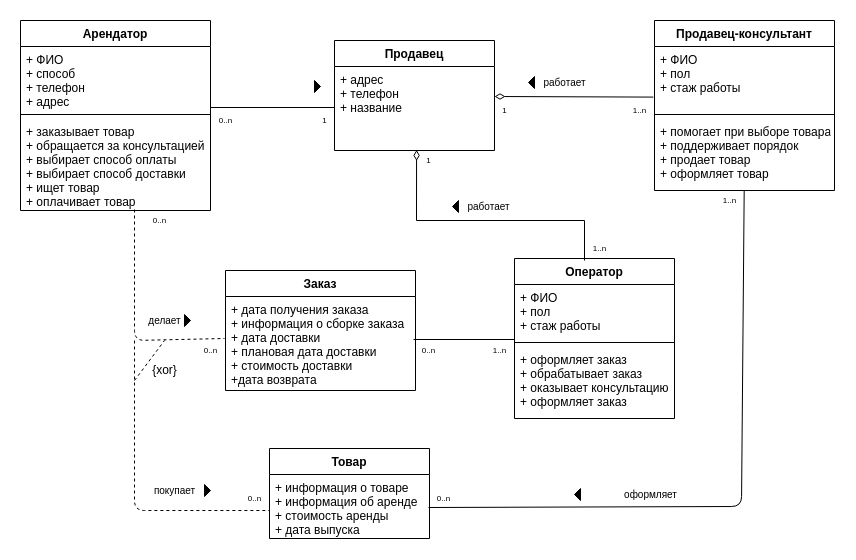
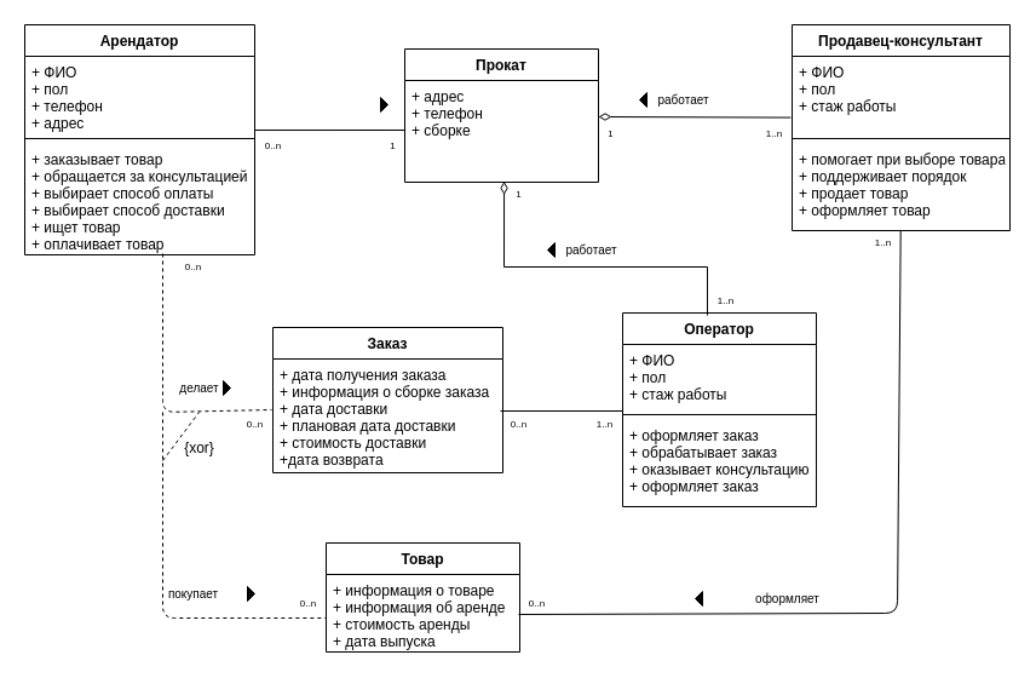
  <mxCell id="0" />
  <mxCell id="1" parent="0" />
  <mxCell id="2" value="Арендатор" style="swimlane;fontStyle=1;align=center;verticalAlign=top;childLayout=stackLayout;horizontal=1;startSize=26;horizontalStack=0;resizeParent=1;resizeParentMax=0;resizeLast=0;collapsible=1;marginBottom=0;" parent="1" vertex="1"><mxGeometry x="20" y="20" width="190" height="190" as="geometry" /></mxCell>
- <mxCell id="3" value="+ ФИО&#10;+ способ&#10;+ телефон &#10;+ адрес" style="text;strokeColor=none;fillColor=none;align=left;verticalAlign=top;spacingLeft=4;spacingRight=4;overflow=hidden;rotatable=0;points=[[0,0.5],[1,0.5]];portConstraint=eastwest;" parent="2" vertex="1"><mxGeometry y="26" width="190" height="64" as="geometry" /></mxCell>
+ <mxCell id="3" value="+ ФИО&#10;+ пол&#10;+ телефон &#10;+ адрес" style="text;strokeColor=none;fillColor=none;align=left;verticalAlign=top;spacingLeft=4;spacingRight=4;overflow=hidden;rotatable=0;points=[[0,0.5],[1,0.5]];portConstraint=eastwest;" parent="2" vertex="1"><mxGeometry y="26" width="190" height="64" as="geometry" /></mxCell>
  <mxCell id="4" value="" style="line;strokeWidth=1;fillColor=none;align=left;verticalAlign=middle;spacingTop=-1;spacingLeft=3;spacingRight=3;rotatable=0;labelPosition=right;points=[];portConstraint=eastwest;" parent="2" vertex="1"><mxGeometry y="90" width="190" height="8" as="geometry" /></mxCell>
  <mxCell id="5" value="+ заказывает товар&#10;+ обращается за консультацией&#10;+ выбирает способ оплаты&#10;+ выбирает способ доставки&#10;+ ищет товар&#10;+ оплачивает товар" style="text;strokeColor=none;fillColor=none;align=left;verticalAlign=top;spacingLeft=4;spacingRight=4;overflow=hidden;rotatable=0;points=[[0,0.5],[1,0.5]];portConstraint=eastwest;" parent="2" vertex="1"><mxGeometry y="98" width="190" height="92" as="geometry" /></mxCell>
- <mxCell id="6" value="Продавец" style="swimlane;fontStyle=1;align=center;verticalAlign=top;childLayout=stackLayout;horizontal=1;startSize=26;horizontalStack=0;resizeParent=1;resizeParentMax=0;resizeLast=0;collapsible=1;marginBottom=0;" parent="1" vertex="1"><mxGeometry x="334" y="40" width="160" height="110" as="geometry" /></mxCell>
- <mxCell id="7" value="+ адрес&#10;+ телефон&#10;+ название" style="text;strokeColor=none;fillColor=none;align=left;verticalAlign=top;spacingLeft=4;spacingRight=4;overflow=hidden;rotatable=0;points=[[0,0.5],[1,0.5]];portConstraint=eastwest;" parent="6" vertex="1"><mxGeometry y="26" width="160" height="84" as="geometry" /></mxCell>
+ <mxCell id="6" value="Прокат" style="swimlane;fontStyle=1;align=center;verticalAlign=top;childLayout=stackLayout;horizontal=1;startSize=26;horizontalStack=0;resizeParent=1;resizeParentMax=0;resizeLast=0;collapsible=1;marginBottom=0;" parent="1" vertex="1"><mxGeometry x="334" y="40" width="160" height="110" as="geometry" /></mxCell>
+ <mxCell id="7" value="+ адрес&#10;+ телефон&#10;+ сборке" style="text;strokeColor=none;fillColor=none;align=left;verticalAlign=top;spacingLeft=4;spacingRight=4;overflow=hidden;rotatable=0;points=[[0,0.5],[1,0.5]];portConstraint=eastwest;" parent="6" vertex="1"><mxGeometry y="26" width="160" height="84" as="geometry" /></mxCell>
  <mxCell id="8" value="Продавец-консультант" style="swimlane;fontStyle=1;align=center;verticalAlign=top;childLayout=stackLayout;horizontal=1;startSize=26;horizontalStack=0;resizeParent=1;resizeParentMax=0;resizeLast=0;collapsible=1;marginBottom=0;" parent="1" vertex="1"><mxGeometry x="654" y="20" width="180" height="170" as="geometry" /></mxCell>
  <mxCell id="9" value="+ ФИО&#10;+ пол&#10;+ стаж работы" style="text;strokeColor=none;fillColor=none;align=left;verticalAlign=top;spacingLeft=4;spacingRight=4;overflow=hidden;rotatable=0;points=[[0,0.5],[1,0.5]];portConstraint=eastwest;" parent="8" vertex="1"><mxGeometry y="26" width="180" height="64" as="geometry" /></mxCell>
  <mxCell id="10" value="" style="line;strokeWidth=1;fillColor=none;align=left;verticalAlign=middle;spacingTop=-1;spacingLeft=3;spacingRight=3;rotatable=0;labelPosition=right;points=[];portConstraint=eastwest;" parent="8" vertex="1"><mxGeometry y="90" width="180" height="8" as="geometry" /></mxCell>
  <mxCell id="11" value="+ помогает при выборе товара&#10;+ поддерживает порядок&#10;+ продает товар&#10;+ оформляет товар" style="text;strokeColor=none;fillColor=none;align=left;verticalAlign=top;spacingLeft=4;spacingRight=4;overflow=hidden;rotatable=0;points=[[0,0.5],[1,0.5]];portConstraint=eastwest;" parent="8" vertex="1"><mxGeometry y="98" width="180" height="72" as="geometry" /></mxCell>
  <mxCell id="12" value="" style="triangle;aspect=fixed;fillColor=#000000;fontSize=8;" parent="1" vertex="1"><mxGeometry x="314" y="80" width="6" height="12" as="geometry" /></mxCell>
  <mxCell id="13" value="0..n" style="text;html=1;align=center;verticalAlign=middle;resizable=0;points=[];autosize=1;strokeColor=none;fontSize=8;" parent="1" vertex="1"><mxGeometry x="210" y="110" width="30" height="20" as="geometry" /></mxCell>
  <mxCell id="14" value="1" style="text;html=1;align=center;verticalAlign=middle;resizable=0;points=[];autosize=1;strokeColor=none;fontSize=8;" parent="1" vertex="1"><mxGeometry x="314" y="110" width="20" height="20" as="geometry" /></mxCell>
  <mxCell id="15" value="" style="endArrow=none;startArrow=diamondThin;endFill=0;startFill=0;html=1;verticalAlign=bottom;labelBackgroundColor=none;strokeWidth=1;startSize=8;endSize=8;shadow=0;fontSize=8;align=center;rounded=0;entryX=0.96;entryY=-0.17;entryDx=0;entryDy=0;entryPerimeter=0;" parent="1" target="19" edge="1"><mxGeometry width="160" relative="1" as="geometry"><mxPoint x="494" y="96" as="sourcePoint" /><mxPoint x="624" y="96" as="targetPoint" /></mxGeometry></mxCell>
  <mxCell id="16" value="" style="triangle;aspect=fixed;fillColor=#000000;fontSize=8;direction=west;" parent="1" vertex="1"><mxGeometry x="528" y="76" width="6" height="12" as="geometry" /></mxCell>
  <mxCell id="17" value="&lt;font style=&quot;font-size: 10px&quot;&gt;работает&lt;/font&gt;" style="text;html=1;align=center;verticalAlign=middle;resizable=0;points=[];autosize=1;strokeColor=none;fontSize=8;" parent="1" vertex="1"><mxGeometry x="534" y="72" width="60" height="20" as="geometry" /></mxCell>
  <mxCell id="18" value="1" style="text;html=1;align=center;verticalAlign=middle;resizable=0;points=[];autosize=1;strokeColor=none;fontSize=8;" parent="1" vertex="1"><mxGeometry x="494" y="100" width="20" height="20" as="geometry" /></mxCell>
  <mxCell id="19" value="1..n" style="text;html=1;align=center;verticalAlign=middle;resizable=0;points=[];autosize=1;strokeColor=none;fontSize=8;" parent="1" vertex="1"><mxGeometry x="624" y="100" width="30" height="20" as="geometry" /></mxCell>
  <mxCell id="20" value="Заказ" style="swimlane;fontStyle=1;align=center;verticalAlign=top;childLayout=stackLayout;horizontal=1;startSize=26;horizontalStack=0;resizeParent=1;resizeParentMax=0;resizeLast=0;collapsible=1;marginBottom=0;fontSize=12;" parent="1" vertex="1"><mxGeometry x="225" y="270" width="190" height="120" as="geometry" /></mxCell>
  <mxCell id="21" value="+ дата получения заказа&#10;+ информация о сборке заказа&#10;+ дата доставки&#10;+ плановая дата доставки&#10;+ стоимость доставки&#10;+дата возврата" style="text;strokeColor=none;fillColor=none;align=left;verticalAlign=top;spacingLeft=4;spacingRight=4;overflow=hidden;rotatable=0;points=[[0,0.5],[1,0.5]];portConstraint=eastwest;" parent="20" vertex="1"><mxGeometry y="26" width="190" height="94" as="geometry" /></mxCell>
  <mxCell id="22" value="" style="endArrow=none;html=1;exitX=0;exitY=0.95;exitDx=0;exitDy=0;exitPerimeter=0;" parent="1" source="40" target="11" edge="1"><mxGeometry width="50" height="50" relative="1" as="geometry"><mxPoint x="714" y="530" as="sourcePoint" /><mxPoint x="714" y="190" as="targetPoint" /><Array as="points"><mxPoint x="741" y="506" /></Array></mxGeometry></mxCell>
  <mxCell id="23" value="" style="triangle;aspect=fixed;fillColor=#000000;fontSize=8;direction=west;" parent="1" vertex="1"><mxGeometry x="452" y="200" width="6" height="12" as="geometry" /></mxCell>
  <mxCell id="24" value="&lt;font style=&quot;font-size: 10px&quot;&gt;делает&lt;/font&gt;" style="text;html=1;align=center;verticalAlign=middle;resizable=0;points=[];autosize=1;strokeColor=none;fontSize=8;" parent="1" vertex="1"><mxGeometry x="139" y="310" width="50" height="20" as="geometry" /></mxCell>
  <mxCell id="25" value="" style="triangle;aspect=fixed;fillColor=#000000;fontSize=8;direction=west;" parent="1" vertex="1"><mxGeometry x="574" y="488" width="6" height="12" as="geometry" /></mxCell>
  <mxCell id="26" value="&lt;font style=&quot;font-size: 10px&quot;&gt;оформляет&lt;/font&gt;" style="text;html=1;align=center;verticalAlign=middle;resizable=0;points=[];autosize=1;strokeColor=none;fontSize=8;" parent="1" vertex="1"><mxGeometry x="615" y="484" width="70" height="20" as="geometry" /></mxCell>
  <mxCell id="27" value="1..n" style="text;html=1;align=center;verticalAlign=middle;resizable=0;points=[];autosize=1;strokeColor=none;fontSize=8;" parent="1" vertex="1"><mxGeometry x="714" y="190" width="30" height="20" as="geometry" /></mxCell>
  <mxCell id="28" value="0..n" style="text;html=1;align=center;verticalAlign=middle;resizable=0;points=[];autosize=1;strokeColor=none;fontSize=8;" parent="1" vertex="1"><mxGeometry x="144" y="210" width="30" height="20" as="geometry" /></mxCell>
  <mxCell id="29" value="0..n" style="text;html=1;align=center;verticalAlign=middle;resizable=0;points=[];autosize=1;strokeColor=none;fontSize=8;" parent="1" vertex="1"><mxGeometry x="195" y="340" width="30" height="20" as="geometry" /></mxCell>
  <mxCell id="30" value="0..n" style="text;html=1;align=center;verticalAlign=middle;resizable=0;points=[];autosize=1;strokeColor=none;fontSize=8;" parent="1" vertex="1"><mxGeometry x="413" y="340" width="30" height="20" as="geometry" /></mxCell>
  <mxCell id="31" value="" style="endArrow=none;dashed=1;html=1;" parent="1" edge="1"><mxGeometry width="50" height="50" relative="1" as="geometry"><mxPoint x="134" y="209" as="sourcePoint" /><mxPoint x="224" y="338" as="targetPoint" /><Array as="points"><mxPoint x="134" y="340" /></Array></mxGeometry></mxCell>
  <mxCell id="32" value="Товар" style="swimlane;fontStyle=1;align=center;verticalAlign=top;childLayout=stackLayout;horizontal=1;startSize=26;horizontalStack=0;resizeParent=1;resizeParentMax=0;resizeLast=0;collapsible=1;marginBottom=0;" parent="1" vertex="1"><mxGeometry x="269" y="448" width="160" height="90" as="geometry" /></mxCell>
  <mxCell id="33" value="+ информация о товаре&#10;+ информация об аренде&#10;+ стоимость аренды&#10;+ дата выпуска" style="text;strokeColor=none;fillColor=none;align=left;verticalAlign=top;spacingLeft=4;spacingRight=4;overflow=hidden;rotatable=0;points=[[0,0.5],[1,0.5]];portConstraint=eastwest;" parent="32" vertex="1"><mxGeometry y="26" width="160" height="64" as="geometry" /></mxCell>
  <mxCell id="34" value="" style="endArrow=none;dashed=1;html=1;endSize=0;" parent="1" edge="1"><mxGeometry width="50" height="50" relative="1" as="geometry"><mxPoint x="134" y="340" as="sourcePoint" /><mxPoint x="269" y="510" as="targetPoint" /><Array as="points"><mxPoint x="134" y="510" /></Array></mxGeometry></mxCell>
  <mxCell id="35" value="" style="endArrow=none;dashed=1;html=1;" parent="1" edge="1"><mxGeometry width="50" height="50" relative="1" as="geometry"><mxPoint x="134" y="380" as="sourcePoint" /><mxPoint x="164" y="340" as="targetPoint" /></mxGeometry></mxCell>
  <mxCell id="36" value="{xor}" style="text;html=1;align=center;verticalAlign=middle;resizable=0;points=[];autosize=1;strokeColor=none;" parent="1" vertex="1"><mxGeometry x="144" y="360" width="40" height="20" as="geometry" /></mxCell>
  <mxCell id="37" value="" style="triangle;aspect=fixed;fillColor=#000000;fontSize=8;" parent="1" vertex="1"><mxGeometry x="204" y="484" width="6" height="12" as="geometry" /></mxCell>
- <mxCell id="38" value="&lt;font style=&quot;font-size: 10px&quot;&gt;покупает&lt;/font&gt;" style="text;html=1;align=center;verticalAlign=middle;resizable=0;points=[];autosize=1;strokeColor=none;fontSize=8;" parent="1" vertex="1"><mxGeometry x="144" y="480" width="60" height="20" as="geometry" /></mxCell>
+ <mxCell id="38" value="&lt;font style=&quot;font-size: 10px&quot;&gt;покупает&lt;/font&gt;" style="text;html=1;align=center;verticalAlign=middle;resizable=0;points=[];autosize=1;strokeColor=none;fontSize=8;" parent="1" vertex="1"><mxGeometry x="129" y="480" width="60" height="20" as="geometry" /></mxCell>
  <mxCell id="39" value="0..n" style="text;html=1;align=center;verticalAlign=middle;resizable=0;points=[];autosize=1;strokeColor=none;fontSize=8;" parent="1" vertex="1"><mxGeometry x="239" y="488" width="30" height="20" as="geometry" /></mxCell>
  <mxCell id="40" value="0..n" style="text;html=1;align=center;verticalAlign=middle;resizable=0;points=[];autosize=1;strokeColor=none;fontSize=8;" parent="1" vertex="1"><mxGeometry x="428" y="488" width="30" height="20" as="geometry" /></mxCell>
  <mxCell id="41" value="Оператор" style="swimlane;fontStyle=1;align=center;verticalAlign=top;childLayout=stackLayout;horizontal=1;startSize=26;horizontalStack=0;resizeParent=1;resizeParentMax=0;resizeLast=0;collapsible=1;marginBottom=0;" parent="1" vertex="1"><mxGeometry x="514" y="258" width="160" height="160" as="geometry" /></mxCell>
  <mxCell id="42" value="+ ФИО &#10;+ пол &#10;+ стаж работы &#10;&#10;" style="text;strokeColor=none;fillColor=none;align=left;verticalAlign=top;spacingLeft=4;spacingRight=4;overflow=hidden;rotatable=0;points=[[0,0.5],[1,0.5]];portConstraint=eastwest;" parent="41" vertex="1"><mxGeometry y="26" width="160" height="54" as="geometry" /></mxCell>
  <mxCell id="43" value="" style="line;strokeWidth=1;fillColor=none;align=left;verticalAlign=middle;spacingTop=-1;spacingLeft=3;spacingRight=3;rotatable=0;labelPosition=right;points=[];portConstraint=eastwest;" parent="41" vertex="1"><mxGeometry y="80" width="160" height="8" as="geometry" /></mxCell>
  <mxCell id="44" value="+ оформляет заказ &#10;+ обрабатывает заказ &#10;+ оказывает консультацию &#10;+ оформляет заказ" style="text;strokeColor=none;fillColor=none;align=left;verticalAlign=top;spacingLeft=4;spacingRight=4;overflow=hidden;rotatable=0;points=[[0,0.5],[1,0.5]];portConstraint=eastwest;" parent="41" vertex="1"><mxGeometry y="88" width="160" height="72" as="geometry" /></mxCell>
  <mxCell id="45" value="" style="endArrow=none;html=1;exitX=1.002;exitY=0.953;exitDx=0;exitDy=0;exitPerimeter=0;" parent="1" source="3" edge="1"><mxGeometry width="50" height="50" relative="1" as="geometry"><mxPoint x="254" y="150" as="sourcePoint" /><mxPoint x="334" y="107" as="targetPoint" /></mxGeometry></mxCell>
  <mxCell id="46" value="" style="endArrow=none;html=1;" parent="1" edge="1"><mxGeometry width="50" height="50" relative="1" as="geometry"><mxPoint x="413" y="339" as="sourcePoint" /><mxPoint x="514" y="339" as="targetPoint" /></mxGeometry></mxCell>
  <mxCell id="47" value="1..n" style="text;html=1;align=center;verticalAlign=middle;resizable=0;points=[];autosize=1;strokeColor=none;fontSize=8;" parent="1" vertex="1"><mxGeometry x="484" y="340" width="30" height="20" as="geometry" /></mxCell>
  <mxCell id="48" value="" style="endArrow=none;startArrow=diamondThin;endFill=0;startFill=0;html=1;verticalAlign=bottom;labelBackgroundColor=none;strokeWidth=1;startSize=8;endSize=8;shadow=0;fontSize=8;align=center;rounded=0;exitX=0.513;exitY=0.993;exitDx=0;exitDy=0;exitPerimeter=0;" parent="1" source="7" edge="1"><mxGeometry width="160" relative="1" as="geometry"><mxPoint x="424.6" y="210" as="sourcePoint" /><mxPoint x="584" y="260" as="targetPoint" /><Array as="points"><mxPoint x="416" y="220" /><mxPoint x="584" y="220" /></Array></mxGeometry></mxCell>
  <mxCell id="49" value="&lt;font style=&quot;font-size: 10px&quot;&gt;&lt;font style=&quot;vertical-align: inherit&quot;&gt;&lt;font style=&quot;vertical-align: inherit&quot;&gt;работает&lt;/font&gt;&lt;/font&gt;&lt;/font&gt;" style="text;html=1;align=center;verticalAlign=middle;resizable=0;points=[];autosize=1;strokeColor=none;fontSize=8;" parent="1" vertex="1"><mxGeometry x="458" y="196" width="60" height="20" as="geometry" /></mxCell>
  <mxCell id="50" value="1" style="text;html=1;align=center;verticalAlign=middle;resizable=0;points=[];autosize=1;strokeColor=none;fontSize=8;" parent="1" vertex="1"><mxGeometry x="418" y="150" width="20" height="20" as="geometry" /></mxCell>
  <mxCell id="51" value="1..n" style="text;html=1;align=center;verticalAlign=middle;resizable=0;points=[];autosize=1;strokeColor=none;fontSize=8;" parent="1" vertex="1"><mxGeometry x="584" y="238" width="30" height="20" as="geometry" /></mxCell>
  <mxCell id="52" value="" style="triangle;aspect=fixed;fillColor=#000000;fontSize=8;" parent="1" vertex="1"><mxGeometry x="184" y="314" width="6" height="12" as="geometry" /></mxCell>
